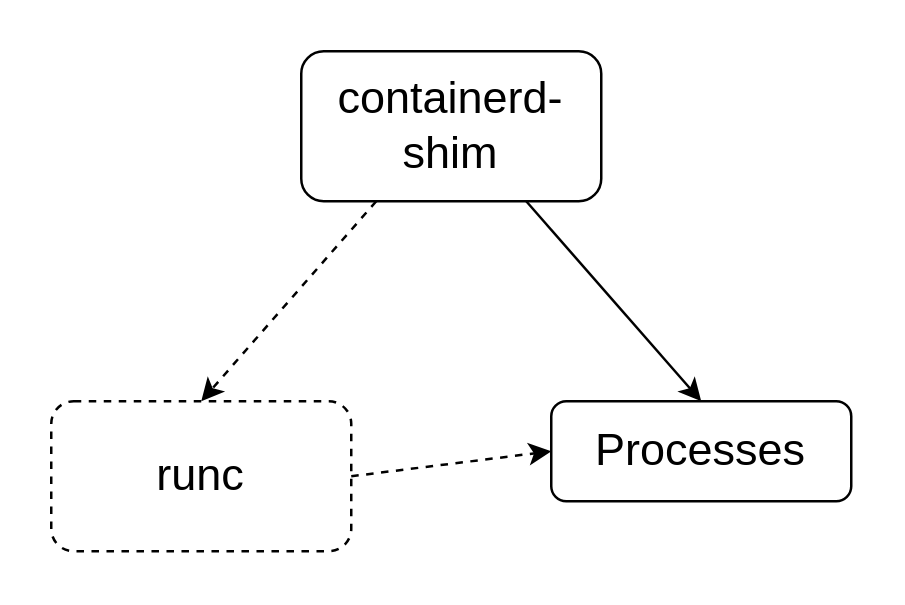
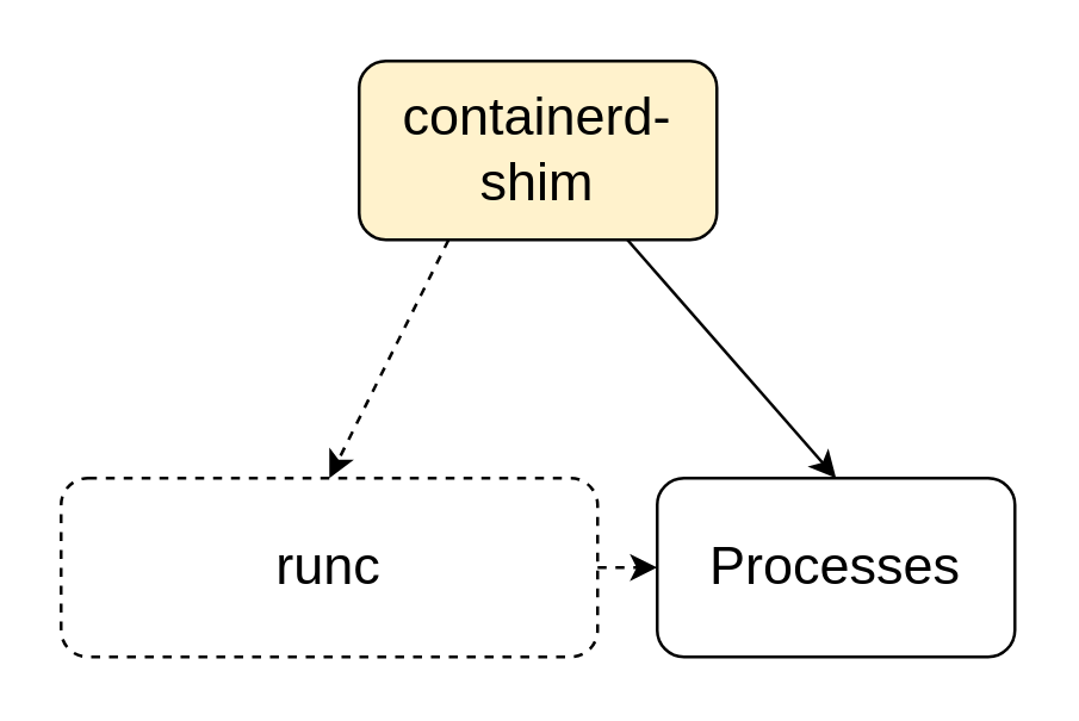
  <mxCell id="0" />
  <mxCell id="1" parent="0" />
- <mxCell id="2" value="containerd-shim" style="rounded=1;whiteSpace=wrap;html=1;fontSize=18;" vertex="1" parent="1"><mxGeometry x="120" y="20" width="120" height="60" as="geometry" /></mxCell>
- <mxCell id="3" value="runc" style="rounded=1;whiteSpace=wrap;html=1;fontSize=18;dashed=1;" vertex="1" parent="1"><mxGeometry x="20" y="160" width="120" height="60" as="geometry" /></mxCell>
+ <mxCell id="2" value="containerd-shim" style="rounded=1;whiteSpace=wrap;html=1;fontSize=18;fillColor=#fff2cc;" vertex="1" parent="1"><mxGeometry x="120" y="20" width="120" height="60" as="geometry" /></mxCell>
+ <mxCell id="3" value="runc" style="rounded=1;whiteSpace=wrap;html=1;fontSize=18;dashed=1;" vertex="1" parent="1"><mxGeometry x="20" y="160" width="180" height="60" as="geometry" /></mxCell>
  <mxCell id="4" value="" style="endArrow=classic;html=1;exitX=0.25;exitY=1;exitDx=0;exitDy=0;entryX=0.5;entryY=0;entryDx=0;entryDy=0;dashed=1;" edge="1" parent="1" source="2" target="3"><mxGeometry width="50" height="50" relative="1" as="geometry"><mxPoint x="-40" y="310" as="sourcePoint" /><mxPoint x="10" y="260" as="targetPoint" /></mxGeometry></mxCell>
- <mxCell id="5" value="Processes" style="rounded=1;whiteSpace=wrap;html=1;fontSize=18;" vertex="1" parent="1"><mxGeometry x="220" y="160" width="120" height="40" as="geometry" /></mxCell>
+ <mxCell id="5" value="Processes" style="rounded=1;whiteSpace=wrap;html=1;fontSize=18;" vertex="1" parent="1"><mxGeometry x="220" y="160" width="120" height="60" as="geometry" /></mxCell>
  <mxCell id="6" value="" style="endArrow=classic;html=1;fontSize=18;entryX=0.5;entryY=0;entryDx=0;entryDy=0;exitX=0.75;exitY=1;exitDx=0;exitDy=0;" edge="1" parent="1" source="2" target="5"><mxGeometry width="50" height="50" relative="1" as="geometry"><mxPoint x="20" y="290" as="sourcePoint" /><mxPoint x="70" y="240" as="targetPoint" /></mxGeometry></mxCell>
  <mxCell id="7" value="" style="endArrow=classic;html=1;fontSize=18;entryX=0;entryY=0.5;entryDx=0;entryDy=0;exitX=1;exitY=0.5;exitDx=0;exitDy=0;dashed=1;" edge="1" parent="1" source="3" target="5"><mxGeometry width="50" height="50" relative="1" as="geometry"><mxPoint x="20" y="290" as="sourcePoint" /><mxPoint x="70" y="240" as="targetPoint" /></mxGeometry></mxCell>
